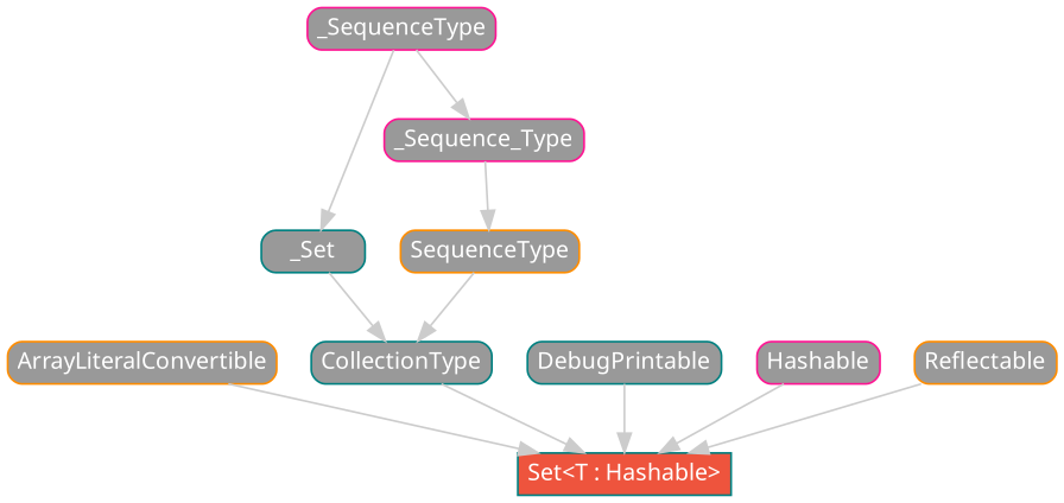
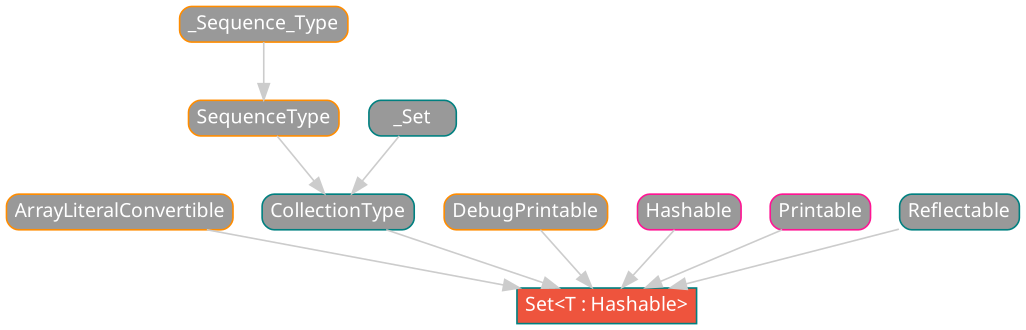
  strict digraph {
    fontname="Noto Sans"
    node [color=darkorange fillcolor="#999999" fontcolor=white fontname="Noto Sans" fontsize=12 margin="0.07,0.05" shape=box style="filled,rounded"]
    edge [color="#cccccc" fontname="Noto Sans"]
    "Set<T : Hashable>" [color=teal fillcolor="#ee543d" height=0.3 style=filled]
    ArrayLiteralConvertible [height=0.3]
    CollectionType [color=teal height=0.3]
-   DebugPrintable [color=teal height=0.3]
+   DebugPrintable [height=0.3]
    Hashable [color=deeppink height=0.3]
-   Reflectable [height=0.3]
+   Printable [color=deeppink height=0.3]
+   Reflectable [color=teal height=0.3]
    SequenceType [height=0.3]
    n9 [color=teal height=0.3 label=_Set]
-   _SequenceType [color=deeppink height=0.3]
-   _Sequence_Type [color=deeppink height=0.3]
+   _Sequence_Type [height=0.3]
    subgraph sub_1 {
      rank=max
      "Set<T : Hashable>"
    }
    ArrayLiteralConvertible -> "Set<T : Hashable>"
    CollectionType -> "Set<T : Hashable>"
    DebugPrintable -> "Set<T : Hashable>"
    Hashable -> "Set<T : Hashable>"
+   Printable -> "Set<T : Hashable>"
    Reflectable -> "Set<T : Hashable>"
    SequenceType -> CollectionType
    n9 -> CollectionType
-   _SequenceType -> n9
-   _SequenceType -> _Sequence_Type
    _Sequence_Type -> SequenceType
  }
